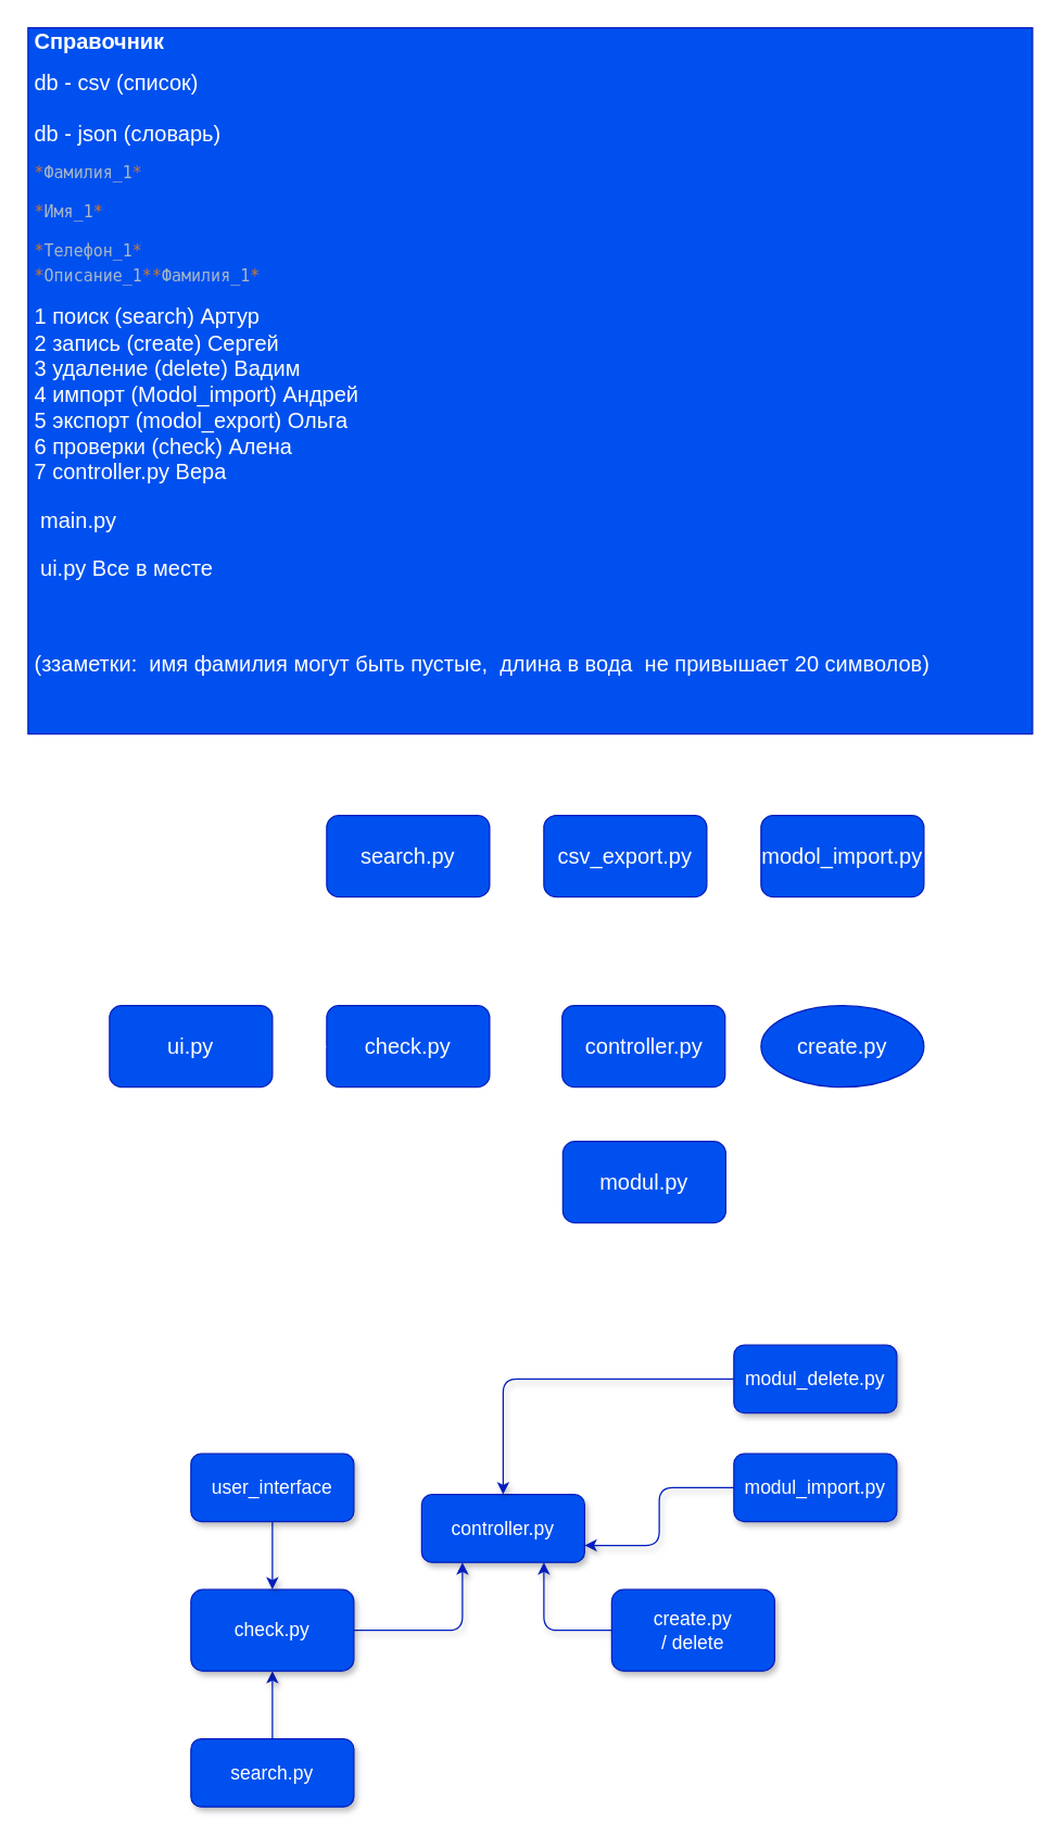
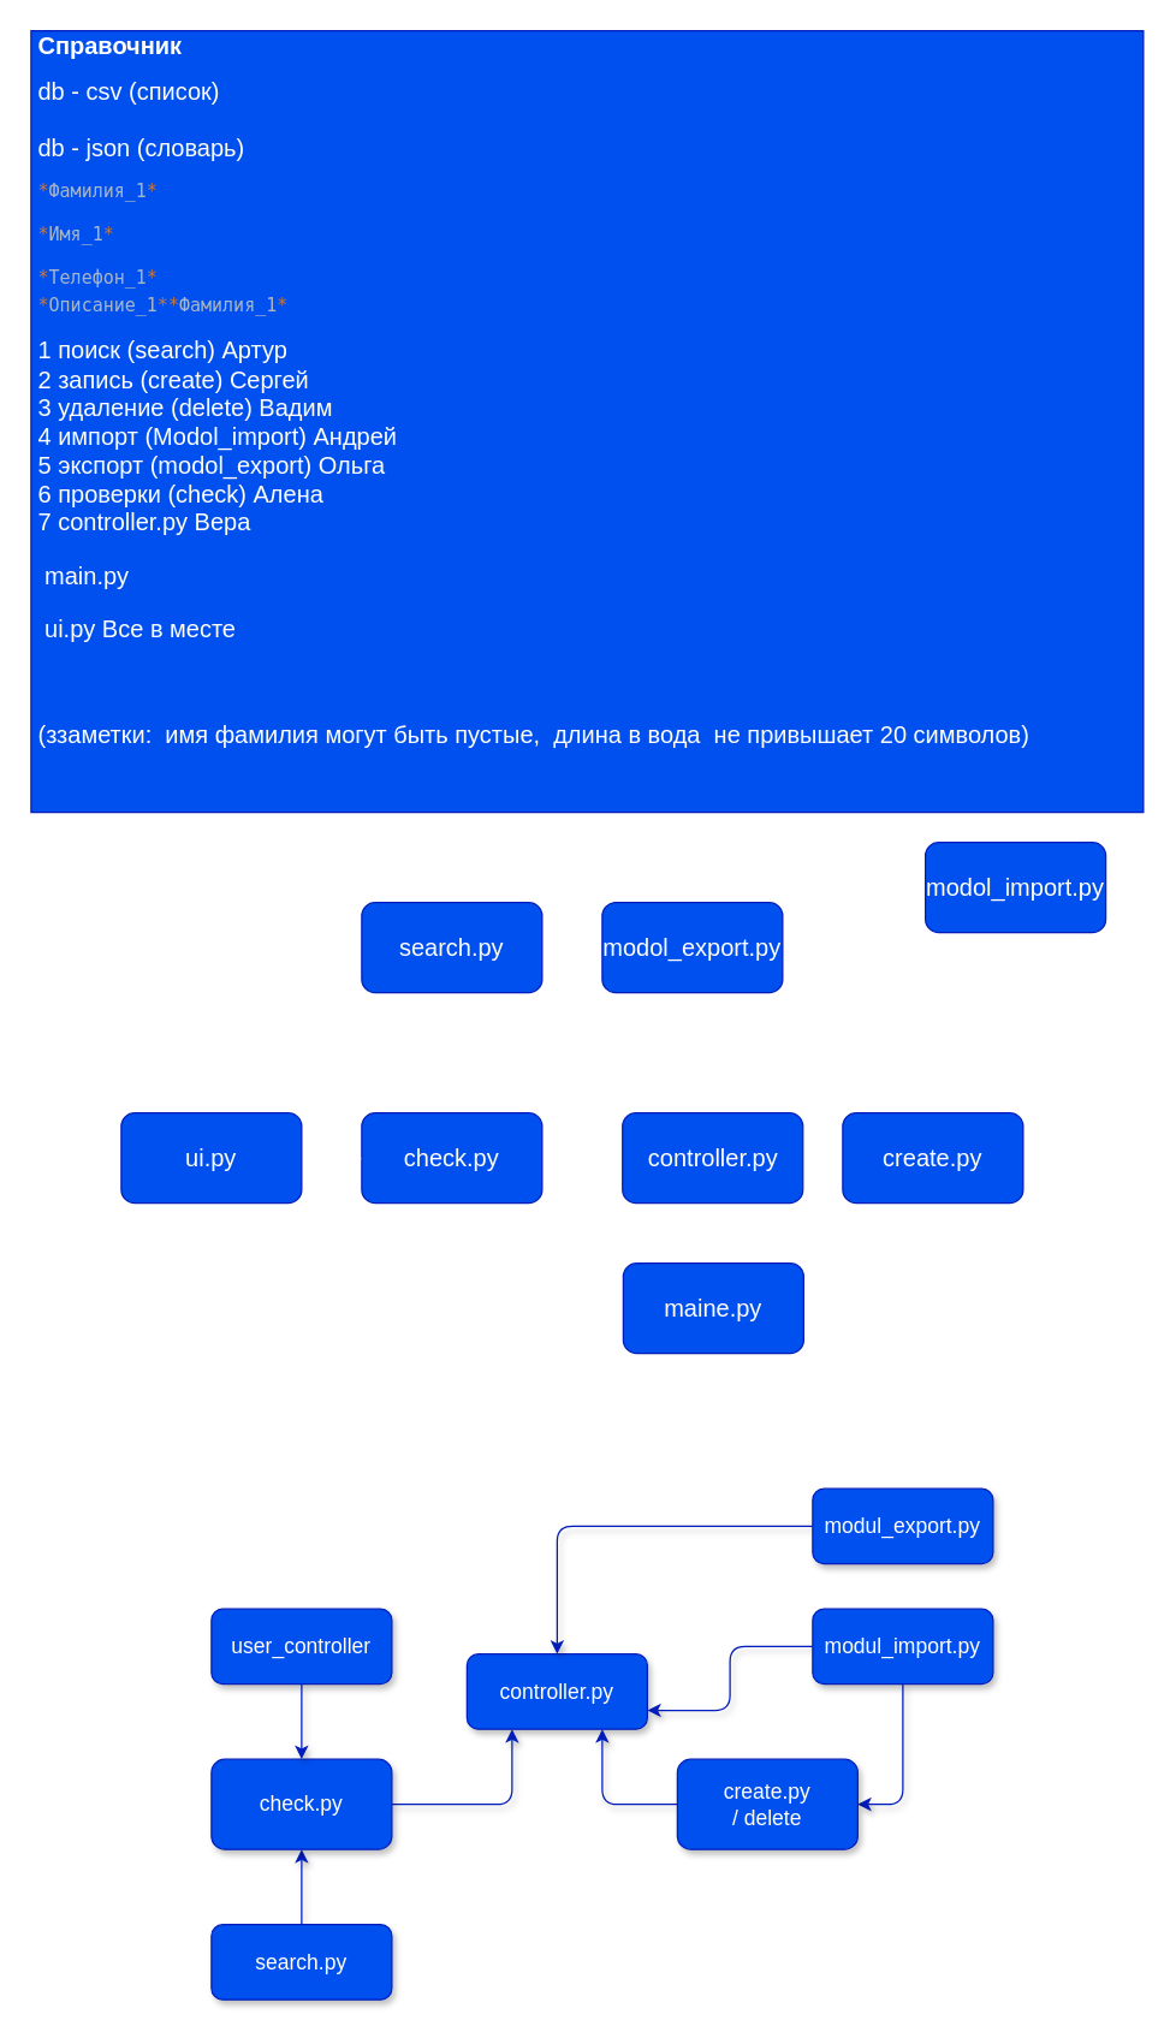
  <mxCell id="0" />
  <mxCell id="1" parent="0" />
  <mxCell id="2" value="&lt;h1 style=&quot;font-size: 16px&quot;&gt;&lt;font style=&quot;font-size: 16px&quot;&gt;Справочник&lt;/font&gt;&lt;/h1&gt;&lt;div&gt;&lt;font style=&quot;font-size: 16px&quot;&gt;db - csv (список)&lt;/font&gt;&lt;/div&gt;&lt;div&gt;&lt;font style=&quot;font-size: 16px&quot;&gt;&lt;br&gt;&lt;/font&gt;&lt;/div&gt;&lt;div&gt;&lt;font style=&quot;font-size: 16px&quot;&gt;db - json (словарь)&amp;nbsp;&lt;/font&gt;&lt;/div&gt;&lt;pre style=&quot;color: rgb(169 , 183 , 198) ; font-family: &amp;#34;jetbrains mono&amp;#34; , monospace&quot;&gt;&lt;span style=&quot;color: #cc7832&quot;&gt;*&lt;/span&gt;Фамилия_1&lt;span style=&quot;color: #cc7832&quot;&gt;*&lt;br&gt;&lt;/span&gt;&lt;span style=&quot;color: #cc7832&quot;&gt;&lt;br&gt;&lt;/span&gt;&lt;span style=&quot;color: #cc7832&quot;&gt;*&lt;/span&gt;Имя_1&lt;span style=&quot;color: #cc7832&quot;&gt;*&lt;br&gt;&lt;/span&gt;&lt;span style=&quot;color: #cc7832&quot;&gt;&lt;br&gt;&lt;/span&gt;&lt;span style=&quot;color: #cc7832&quot;&gt;*&lt;/span&gt;Телефон_1&lt;span style=&quot;color: #cc7832&quot;&gt;*&lt;br&gt;&lt;/span&gt;&lt;font style=&quot;color: rgb(240 , 240 , 240) ; font-family: &amp;#34;helvetica&amp;#34; ; white-space: normal ; font-size: 16px&quot;&gt;&lt;span style=&quot;font-family: &amp;#34;jetbrains mono&amp;#34; , monospace ; font-size: 12px ; color: rgb(204 , 120 , 50)&quot;&gt;*&lt;/span&gt;&lt;span style=&quot;color: rgb(169 , 183 , 198) ; font-family: &amp;#34;jetbrains mono&amp;#34; , monospace ; font-size: 12px&quot;&gt;Описание_1&lt;/span&gt;&lt;span style=&quot;font-family: &amp;#34;jetbrains mono&amp;#34; , monospace ; font-size: 12px ; color: rgb(204 , 120 , 50)&quot;&gt;*&lt;/span&gt;&lt;/font&gt;&lt;span style=&quot;white-space: normal ; color: rgb(204 , 120 , 50)&quot;&gt;*&lt;/span&gt;&lt;span style=&quot;white-space: normal&quot;&gt;Фамилия_1&lt;/span&gt;&lt;span style=&quot;white-space: normal ; color: rgb(204 , 120 , 50)&quot;&gt;*&lt;/span&gt;&lt;/pre&gt;&lt;div&gt;&lt;font style=&quot;font-size: 16px&quot;&gt;1 поиск (search) Артур&lt;/font&gt;&lt;/div&gt;&lt;div&gt;&lt;font style=&quot;font-size: 16px&quot;&gt;2 запись (create) Сергей&lt;/font&gt;&lt;/div&gt;&lt;div&gt;&lt;font style=&quot;font-size: 16px&quot;&gt;3 удаление (delete) Вадим&lt;/font&gt;&lt;/div&gt;&lt;div&gt;&lt;font style=&quot;font-size: 16px&quot;&gt;4 импорт (Modol_import) Андрей&lt;/font&gt;&lt;/div&gt;&lt;div&gt;&lt;font style=&quot;font-size: 16px&quot;&gt;5 экспорт (modol_export) Ольга&lt;/font&gt;&lt;/div&gt;&lt;div&gt;&lt;font style=&quot;font-size: 16px&quot;&gt;6 проверки (check) Алена&lt;/font&gt;&lt;/div&gt;&lt;div&gt;&lt;font style=&quot;font-size: 16px&quot;&gt;7&lt;/font&gt;&lt;span style=&quot;font-size: 16px&quot;&gt;&amp;nbsp;controller.py Вера&lt;/span&gt;&lt;/div&gt;&lt;p style=&quot;font-size: 16px&quot;&gt;&lt;font style=&quot;font-size: 16px&quot;&gt;&amp;nbsp;main.py&amp;nbsp;&lt;/font&gt;&lt;/p&gt;&lt;p style=&quot;font-size: 16px&quot;&gt;&lt;font style=&quot;font-size: 16px&quot;&gt;&amp;nbsp;ui.py Все в месте&lt;/font&gt;&lt;/p&gt;&lt;p style=&quot;font-size: 16px&quot;&gt;&lt;br&gt;&lt;/p&gt;&lt;p style=&quot;font-size: 16px&quot;&gt;(ззаметки:&amp;nbsp; имя фамилия могут быть пустые,&amp;nbsp; длина в вода&amp;nbsp; не привышает 20 символов)&lt;/p&gt;" style="text;html=1;strokeColor=#001DBC;fillColor=#0050ef;spacing=5;spacingTop=-20;whiteSpace=wrap;overflow=hidden;rounded=0;fontColor=#ffffff;" parent="1" vertex="1"><mxGeometry x="20" y="20" width="740" height="520" as="geometry" /></mxCell>
  <mxCell id="3" style="edgeStyle=none;html=1;exitX=0.5;exitY=1;exitDx=0;exitDy=0;entryX=0.5;entryY=0;entryDx=0;entryDy=0;strokeColor=#FFFFFF;strokeWidth=2;" edge="1" parent="1" source="4" target="12"><mxGeometry relative="1" as="geometry" /></mxCell>
  <mxCell id="4" value="search.py" style="rounded=1;whiteSpace=wrap;html=1;fontSize=16;fillColor=#0050ef;fontColor=#FFFFFF;strokeColor=#001DBC;" parent="1" vertex="1"><mxGeometry x="240" y="600" width="120" height="60" as="geometry" /></mxCell>
  <mxCell id="5" style="edgeStyle=none;html=1;exitX=0;exitY=0.5;exitDx=0;exitDy=0;entryX=1;entryY=0.5;entryDx=0;entryDy=0;strokeColor=#FFFFFF;strokeWidth=2;" edge="1" parent="1" source="6" target="14"><mxGeometry relative="1" as="geometry" /></mxCell>
- <mxCell id="6" value="create.py" style="ellipse;whiteSpace=wrap;html=1;fontSize=16;fillColor=#0050ef;fontColor=#FFFFFF;strokeColor=#001DBC;" parent="1" vertex="1"><mxGeometry x="560" y="740" width="120" height="60" as="geometry" /></mxCell>
+ <mxCell id="6" value="create.py" style="rounded=1;whiteSpace=wrap;html=1;fontSize=16;fillColor=#0050ef;fontColor=#FFFFFF;strokeColor=#001DBC;" parent="1" vertex="1"><mxGeometry x="560" y="740" width="120" height="60" as="geometry" /></mxCell>
  <mxCell id="7" style="edgeStyle=none;html=1;exitX=0.5;exitY=1;exitDx=0;exitDy=0;entryX=0.5;entryY=0;entryDx=0;entryDy=0;strokeColor=#FFFFFF;strokeWidth=2;" edge="1" parent="1" source="8" target="14"><mxGeometry relative="1" as="geometry"><Array as="points"><mxPoint x="620" y="700" /><mxPoint x="474" y="700" /></Array></mxGeometry></mxCell>
- <mxCell id="8" value="modol_import.py" style="rounded=1;whiteSpace=wrap;html=1;fontSize=16;fillColor=#0050ef;fontColor=#FFFFFF;strokeColor=#001DBC;" parent="1" vertex="1"><mxGeometry x="560" y="600" width="120" height="60" as="geometry" /></mxCell>
+ <mxCell id="8" value="modol_import.py" style="rounded=1;whiteSpace=wrap;html=1;fontSize=16;fillColor=#0050ef;fontColor=#FFFFFF;strokeColor=#001DBC;" parent="1" vertex="1"><mxGeometry x="615" y="560" width="120" height="60" as="geometry" /></mxCell>
  <mxCell id="9" style="edgeStyle=none;html=1;exitX=0.5;exitY=1;exitDx=0;exitDy=0;entryX=0.396;entryY=0.033;entryDx=0;entryDy=0;entryPerimeter=0;strokeColor=#FFFFFF;strokeWidth=2;" edge="1" parent="1" source="10" target="14"><mxGeometry relative="1" as="geometry" /></mxCell>
- <mxCell id="10" value="csv_export.py" style="rounded=1;whiteSpace=wrap;html=1;fontSize=16;fillColor=#0050ef;fontColor=#FFFFFF;strokeColor=#001DBC;" parent="1" vertex="1"><mxGeometry x="400" y="600" width="120" height="60" as="geometry" /></mxCell>
+ <mxCell id="10" value="modol_export.py" style="rounded=1;whiteSpace=wrap;html=1;fontSize=16;fillColor=#0050ef;fontColor=#FFFFFF;strokeColor=#001DBC;" parent="1" vertex="1"><mxGeometry x="400" y="600" width="120" height="60" as="geometry" /></mxCell>
  <mxCell id="11" style="edgeStyle=none;html=1;exitX=1;exitY=0.5;exitDx=0;exitDy=0;entryX=0;entryY=0.5;entryDx=0;entryDy=0;strokeColor=#FFFFFF;strokeWidth=2;" edge="1" parent="1" source="12" target="14"><mxGeometry relative="1" as="geometry" /></mxCell>
  <mxCell id="12" value="check.py" style="rounded=1;whiteSpace=wrap;html=1;fontSize=16;fillColor=#0050ef;fontColor=#FFFFFF;strokeColor=#001DBC;" parent="1" vertex="1"><mxGeometry x="240" y="740" width="120" height="60" as="geometry" /></mxCell>
  <mxCell id="13" style="edgeStyle=none;html=1;exitX=0.5;exitY=1;exitDx=0;exitDy=0;entryX=0.5;entryY=0;entryDx=0;entryDy=0;strokeColor=#FFFFFF;strokeWidth=2;" edge="1" parent="1" source="14" target="15"><mxGeometry relative="1" as="geometry" /></mxCell>
  <mxCell id="14" value="controller.py" style="rounded=1;whiteSpace=wrap;html=1;fontSize=16;fillColor=#0050ef;fontColor=#FFFFFF;strokeColor=#001DBC;" parent="1" vertex="1"><mxGeometry x="413.5" y="740" width="120" height="60" as="geometry" /></mxCell>
- <mxCell id="15" value="modul.py" style="rounded=1;whiteSpace=wrap;html=1;fontSize=16;fillColor=#0050ef;fontColor=#FFFFFF;strokeColor=#001DBC;" parent="1" vertex="1"><mxGeometry x="414" y="840" width="120" height="60" as="geometry" /></mxCell>
+ <mxCell id="15" value="maine.py" style="rounded=1;whiteSpace=wrap;html=1;fontSize=16;fillColor=#0050ef;fontColor=#FFFFFF;strokeColor=#001DBC;" parent="1" vertex="1"><mxGeometry x="414" y="840" width="120" height="60" as="geometry" /></mxCell>
  <mxCell id="16" style="edgeStyle=none;html=1;exitX=1;exitY=0.5;exitDx=0;exitDy=0;strokeColor=#FFFFFF;strokeWidth=2;" edge="1" parent="1" source="17" target="12"><mxGeometry relative="1" as="geometry" /></mxCell>
  <mxCell id="17" value="ui.py" style="rounded=1;whiteSpace=wrap;html=1;fontSize=16;fillColor=#0050ef;fontColor=#FFFFFF;strokeColor=#001DBC;" parent="1" vertex="1"><mxGeometry x="80" y="740" width="120" height="60" as="geometry" /></mxCell>
  <mxCell id="18" value="controller.py" style="rounded=1;whiteSpace=wrap;html=1;fillColor=#0050ef;fontColor=#FFFFFF;strokeColor=#001DBC;fontSize=14;shadow=1;sketch=0;" vertex="1" parent="1"><mxGeometry x="310" y="1100" width="120" height="50" as="geometry" /></mxCell>
  <mxCell id="19" style="edgeStyle=orthogonalEdgeStyle;rounded=1;orthogonalLoop=1;jettySize=auto;html=1;entryX=0.5;entryY=1;entryDx=0;entryDy=0;fontColor=#FFFFFF;fillColor=#0050ef;strokeColor=#001DBC;fontSize=14;shadow=1;sketch=0;" edge="1" parent="1" source="20" target="22"><mxGeometry relative="1" as="geometry" /></mxCell>
  <mxCell id="20" value="search.py" style="rounded=1;whiteSpace=wrap;html=1;fillColor=#0050ef;fontColor=#FFFFFF;strokeColor=#001DBC;fontSize=14;shadow=1;sketch=0;" vertex="1" parent="1"><mxGeometry x="140" y="1280" width="120" height="50" as="geometry" /></mxCell>
  <mxCell id="21" style="edgeStyle=orthogonalEdgeStyle;rounded=1;orthogonalLoop=1;jettySize=auto;html=1;entryX=0.25;entryY=1;entryDx=0;entryDy=0;fontColor=#FFFFFF;fillColor=#0050ef;strokeColor=#001DBC;fontSize=14;shadow=1;sketch=0;" edge="1" parent="1" source="22" target="18"><mxGeometry relative="1" as="geometry" /></mxCell>
  <mxCell id="22" value="&lt;font style=&quot;font-size: 14px;&quot;&gt;check.py&lt;/font&gt;" style="rounded=1;whiteSpace=wrap;html=1;fontColor=#FFFFFF;fillColor=#0050ef;strokeColor=#001DBC;fontSize=14;shadow=1;sketch=0;" vertex="1" parent="1"><mxGeometry x="140" y="1170" width="120" height="60" as="geometry" /></mxCell>
  <mxCell id="23" style="edgeStyle=orthogonalEdgeStyle;rounded=1;orthogonalLoop=1;jettySize=auto;html=1;entryX=0.5;entryY=0;entryDx=0;entryDy=0;fontColor=#FFFFFF;fillColor=#0050ef;strokeColor=#001DBC;fontSize=14;shadow=1;sketch=0;" edge="1" parent="1" source="24" target="22"><mxGeometry relative="1" as="geometry" /></mxCell>
- <mxCell id="24" value="user_interface" style="rounded=1;whiteSpace=wrap;html=1;fontColor=#FFFFFF;fillColor=#0050ef;strokeColor=#001DBC;fontSize=14;shadow=1;sketch=0;" vertex="1" parent="1"><mxGeometry x="140" y="1070" width="120" height="50" as="geometry" /></mxCell>
+ <mxCell id="24" value="user_controller" style="rounded=1;whiteSpace=wrap;html=1;fontColor=#FFFFFF;fillColor=#0050ef;strokeColor=#001DBC;fontSize=14;shadow=1;sketch=0;" vertex="1" parent="1"><mxGeometry x="140" y="1070" width="120" height="50" as="geometry" /></mxCell>
  <mxCell id="25" style="edgeStyle=orthogonalEdgeStyle;rounded=1;orthogonalLoop=1;jettySize=auto;html=1;entryX=1;entryY=0.75;entryDx=0;entryDy=0;fontColor=#FFFFFF;fillColor=#0050ef;strokeColor=#001DBC;fontSize=14;shadow=1;sketch=0;" edge="1" parent="1" source="27" target="18"><mxGeometry relative="1" as="geometry" /></mxCell>
+ <mxCell id="26" style="edgeStyle=orthogonalEdgeStyle;rounded=1;orthogonalLoop=1;jettySize=auto;html=1;entryX=1;entryY=0.5;entryDx=0;entryDy=0;fontColor=#FFFFFF;fillColor=#0050ef;strokeColor=#001DBC;fontSize=14;shadow=1;sketch=0;" edge="1" parent="1" source="27" target="31"><mxGeometry relative="1" as="geometry" /></mxCell>
  <mxCell id="27" value="modul_import.py" style="rounded=1;whiteSpace=wrap;html=1;fontColor=#FFFFFF;fillColor=#0050ef;strokeColor=#001DBC;fontSize=14;shadow=1;sketch=0;" vertex="1" parent="1"><mxGeometry x="540" y="1070" width="120" height="50" as="geometry" /></mxCell>
  <mxCell id="28" style="edgeStyle=orthogonalEdgeStyle;rounded=1;orthogonalLoop=1;jettySize=auto;html=1;exitX=0;exitY=0.5;exitDx=0;exitDy=0;entryX=0.5;entryY=0;entryDx=0;entryDy=0;fontColor=#FFFFFF;fillColor=#0050ef;strokeColor=#001DBC;fontSize=14;shadow=1;sketch=0;" edge="1" parent="1" source="29" target="18"><mxGeometry relative="1" as="geometry" /></mxCell>
- <mxCell id="29" value="modul_delete.py" style="rounded=1;whiteSpace=wrap;html=1;fontColor=#FFFFFF;fillColor=#0050ef;strokeColor=#001DBC;fontSize=14;shadow=1;sketch=0;" vertex="1" parent="1"><mxGeometry x="540" y="990" width="120" height="50" as="geometry" /></mxCell>
+ <mxCell id="29" value="modul_export.py" style="rounded=1;whiteSpace=wrap;html=1;fontColor=#FFFFFF;fillColor=#0050ef;strokeColor=#001DBC;fontSize=14;shadow=1;sketch=0;" vertex="1" parent="1"><mxGeometry x="540" y="990" width="120" height="50" as="geometry" /></mxCell>
  <mxCell id="30" style="edgeStyle=orthogonalEdgeStyle;rounded=1;orthogonalLoop=1;jettySize=auto;html=1;entryX=0.75;entryY=1;entryDx=0;entryDy=0;fontColor=#FFFFFF;fillColor=#0050ef;strokeColor=#001DBC;fontSize=14;shadow=1;sketch=0;" edge="1" parent="1" source="31" target="18"><mxGeometry relative="1" as="geometry" /></mxCell>
  <mxCell id="31" value="create.py&lt;br style=&quot;font-size: 14px;&quot;&gt;/ delete" style="rounded=1;whiteSpace=wrap;html=1;fontColor=#FFFFFF;fillColor=#0050ef;strokeColor=#001DBC;fontSize=14;shadow=1;sketch=0;" vertex="1" parent="1"><mxGeometry x="450" y="1170" width="120" height="60" as="geometry" /></mxCell>
